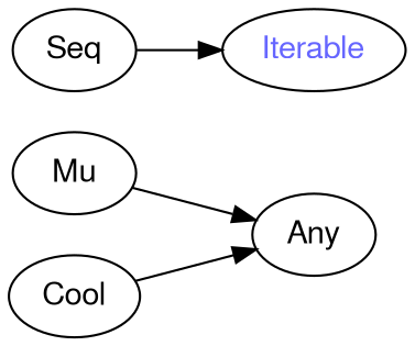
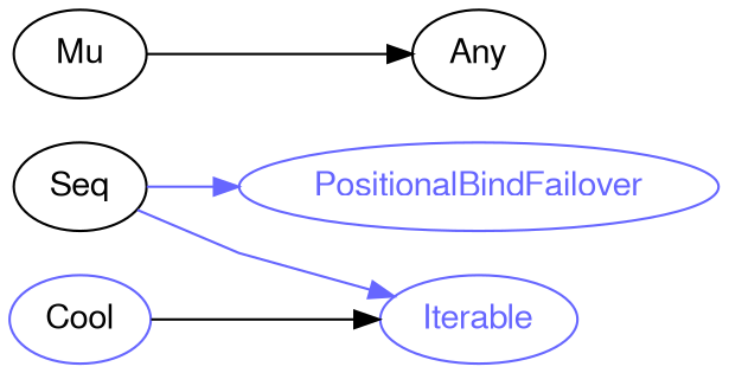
  digraph {
    rankdir=LR
    splines=polyline
    node [color="#000000" fontcolor="#000000" fontname=FreeSans]
    edge [color="#000000"]
+   PositionalBindFailover [color="#6666FF" fontcolor="#6666FF"]
    Mu
    Any
-   Cool
-   Iterable [fontcolor="#6666FF"]
+   Cool [color="#6666FF"]
+   Iterable [color="#6666FF" fontcolor="#6666FF"]
    Seq
    Mu -> Any
-   Cool -> Any
-   Seq -> Iterable
+   Cool -> Iterable
+   Seq -> PositionalBindFailover [color="#6666FF"]
+   Seq -> Iterable [color="#6666FF"]
  }
